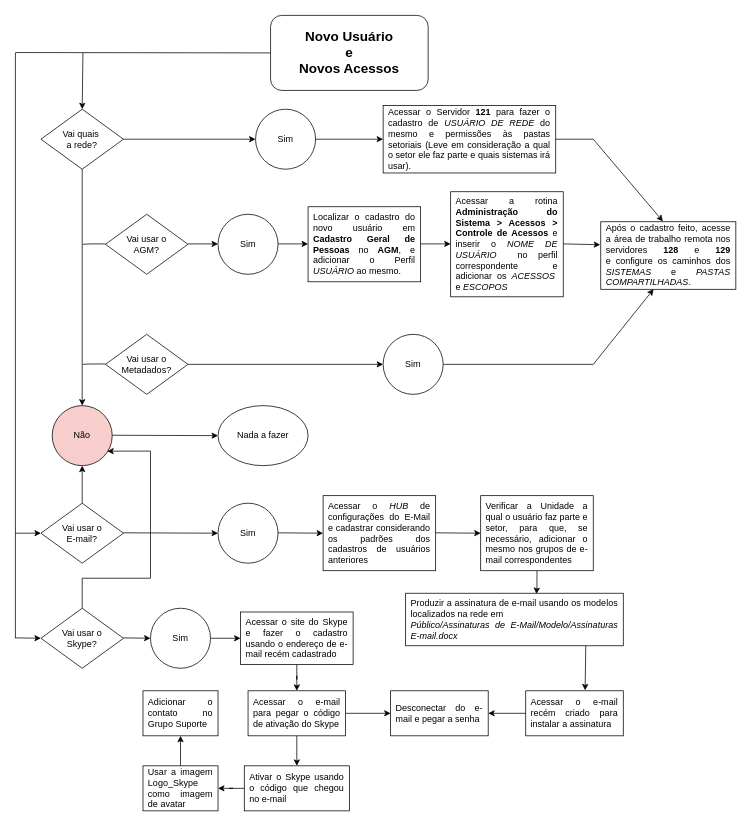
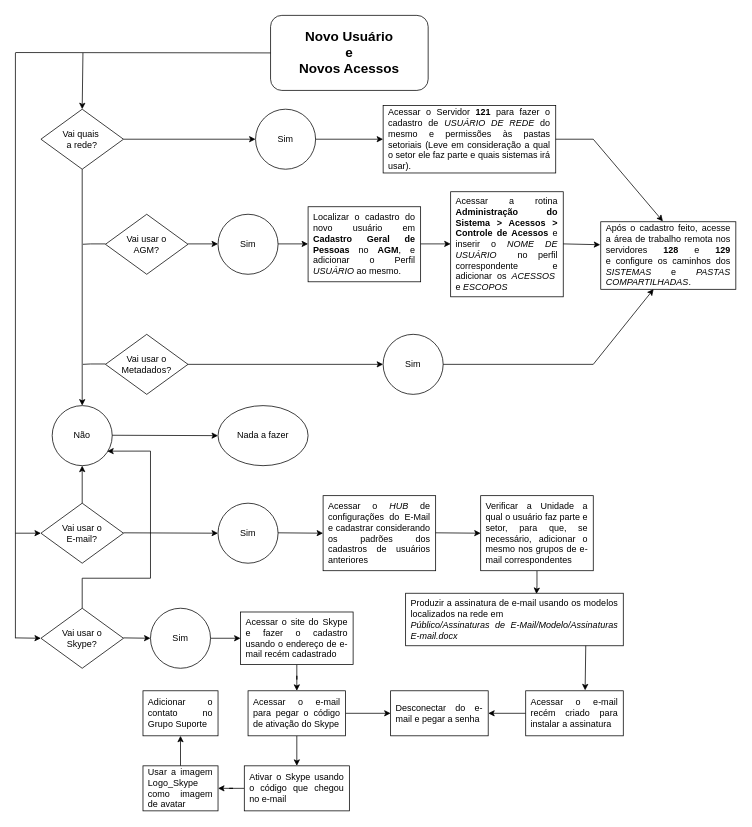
  <mxCell id="0" />
  <mxCell id="1" parent="0" />
  <mxCell id="2" value="Vai usar o&lt;br&gt;AGM?" style="rhombus;whiteSpace=wrap;html=1;" vertex="1" parent="1"><mxGeometry x="140" y="285" width="110" height="80" as="geometry" /></mxCell>
  <mxCell id="3" value="" style="endArrow=classic;html=1;rounded=0;exitX=1;exitY=0.5;exitDx=0;exitDy=0;" edge="1" parent="1" source="14"><mxGeometry width="50" height="50" relative="1" as="geometry"><mxPoint x="250" y="185" as="sourcePoint" /><mxPoint x="340" y="185" as="targetPoint" /></mxGeometry></mxCell>
  <mxCell id="4" value="Sim" style="ellipse;whiteSpace=wrap;html=1;aspect=fixed;" vertex="1" parent="1"><mxGeometry x="340" y="145" width="80" height="80" as="geometry" /></mxCell>
- <mxCell id="5" value="Não" style="ellipse;whiteSpace=wrap;html=1;aspect=fixed;fillColor=#f8cecc;" vertex="1" parent="1"><mxGeometry x="69" y="540" width="80" height="80" as="geometry" /></mxCell>
+ <mxCell id="5" value="Não" style="ellipse;whiteSpace=wrap;html=1;aspect=fixed;" vertex="1" parent="1"><mxGeometry x="69" y="540" width="80" height="80" as="geometry" /></mxCell>
  <mxCell id="6" value="Vai usar o Metadados?" style="rhombus;whiteSpace=wrap;html=1;" vertex="1" parent="1"><mxGeometry x="140" y="445" width="110" height="80" as="geometry" /></mxCell>
  <mxCell id="7" value="" style="endArrow=classic;html=1;rounded=0;" edge="1" parent="1"><mxGeometry width="50" height="50" relative="1" as="geometry"><mxPoint x="250" y="324.5" as="sourcePoint" /><mxPoint x="290" y="324.5" as="targetPoint" /></mxGeometry></mxCell>
  <mxCell id="8" value="Sim" style="ellipse;whiteSpace=wrap;html=1;aspect=fixed;" vertex="1" parent="1"><mxGeometry x="290" y="285" width="80" height="80" as="geometry" /></mxCell>
  <mxCell id="9" value="Vai usar o&lt;br&gt;E-mail?" style="rhombus;whiteSpace=wrap;html=1;" vertex="1" parent="1"><mxGeometry x="54" y="670" width="110" height="80" as="geometry" /></mxCell>
  <mxCell id="10" value="" style="endArrow=classic;html=1;rounded=0;exitX=1;exitY=0.5;exitDx=0;exitDy=0;entryX=0;entryY=0.5;entryDx=0;entryDy=0;" edge="1" parent="1" source="4" target="15"><mxGeometry width="50" height="50" relative="1" as="geometry"><mxPoint x="480" y="185" as="sourcePoint" /><mxPoint x="480" y="185" as="targetPoint" /></mxGeometry></mxCell>
  <mxCell id="11" value="&lt;div style=&quot;text-align: justify;&quot;&gt;&lt;span style=&quot;background-color: initial;&quot;&gt;Localizar o cadastro do novo usuário em &lt;b&gt;Cadastro Geral de Pessoas &lt;/b&gt;no &lt;b&gt;AGM&lt;/b&gt;, e adicionar&amp;nbsp;o Perfil &lt;i&gt;USUÁRIO&lt;/i&gt;&amp;nbsp;ao mesmo.&lt;/span&gt;&lt;/div&gt;" style="rounded=0;whiteSpace=wrap;html=1;perimeterSpacing=0;spacingLeft=4;spacingRight=4;spacing=4;spacingTop=4;spacingBottom=4;" vertex="1" parent="1"><mxGeometry x="410" y="275" width="150" height="100" as="geometry" /></mxCell>
  <mxCell id="12" value="" style="endArrow=classic;html=1;rounded=0;" edge="1" parent="1"><mxGeometry width="50" height="50" relative="1" as="geometry"><mxPoint x="560" y="324.5" as="sourcePoint" /><mxPoint x="600" y="324.5" as="targetPoint" /></mxGeometry></mxCell>
  <mxCell id="13" value="&lt;div style=&quot;text-align: justify;&quot;&gt;Acessar a rotina &lt;b&gt;Administração do Sistema &amp;gt; Acessos &amp;gt; Controle de Acessos&lt;/b&gt;&amp;nbsp;e inserir o &lt;i&gt;NOME DE USUÁRIO&lt;/i&gt;&amp;nbsp; no perfil correspondente e adicionar os &lt;i&gt;ACESSOS&amp;nbsp; &lt;/i&gt;e &lt;i&gt;ESCOPOS&lt;/i&gt;&lt;/div&gt;" style="rounded=0;whiteSpace=wrap;html=1;perimeterSpacing=0;spacingLeft=4;spacingRight=4;spacing=4;spacingTop=4;spacingBottom=4;" vertex="1" parent="1"><mxGeometry x="600" y="255" width="150" height="140" as="geometry" /></mxCell>
  <mxCell id="14" value="Vai quais&amp;nbsp;&lt;br&gt;a rede?" style="rhombus;whiteSpace=wrap;html=1;" vertex="1" parent="1"><mxGeometry x="54" y="145" width="110" height="80" as="geometry" /></mxCell>
  <mxCell id="15" value="&lt;div style=&quot;text-align: justify;&quot;&gt;Acessar o Servidor &lt;b&gt;121&lt;/b&gt;&amp;nbsp;para fazer o cadastro de &lt;i&gt;USUÁRIO DE REDE&lt;/i&gt;&amp;nbsp;do mesmo e permissões às pastas setoriais (Leve em consideração a qual o setor ele faz parte e quais sistemas irá usar).&amp;nbsp;&lt;/div&gt;" style="rounded=0;whiteSpace=wrap;html=1;perimeterSpacing=0;spacingLeft=4;spacingRight=4;spacing=4;spacingTop=4;spacingBottom=4;" vertex="1" parent="1"><mxGeometry x="510" y="140" width="230" height="90" as="geometry" /></mxCell>
  <mxCell id="16" value="&lt;div style=&quot;text-align: justify;&quot;&gt;Após o cadastro feito, acesse a área de trabalho remota nos servidores&amp;nbsp;&lt;b&gt;128&lt;/b&gt; e &lt;b&gt;129 &lt;/b&gt;e&amp;nbsp;configure os caminhos dos &lt;i&gt;SISTEMAS&lt;/i&gt;&amp;nbsp;e &lt;i&gt;PASTAS COMPARTILHADAS&lt;/i&gt;.&lt;br&gt;&lt;/div&gt;" style="rounded=0;whiteSpace=wrap;html=1;perimeterSpacing=0;spacingLeft=4;spacingRight=4;spacing=4;spacingTop=4;spacingBottom=4;" vertex="1" parent="1"><mxGeometry x="800" y="295" width="180" height="90" as="geometry" /></mxCell>
  <mxCell id="17" value="" style="endArrow=classic;html=1;rounded=0;" edge="1" parent="1"><mxGeometry width="50" height="50" relative="1" as="geometry"><mxPoint x="370" y="324.5" as="sourcePoint" /><mxPoint x="410" y="324.5" as="targetPoint" /></mxGeometry></mxCell>
  <mxCell id="18" value="" style="endArrow=classic;html=1;rounded=0;entryX=0;entryY=0.5;entryDx=0;entryDy=0;" edge="1" parent="1" target="19"><mxGeometry width="50" height="50" relative="1" as="geometry"><mxPoint x="250" y="485" as="sourcePoint" /><mxPoint x="290" y="485" as="targetPoint" /></mxGeometry></mxCell>
  <mxCell id="19" value="Sim" style="ellipse;whiteSpace=wrap;html=1;aspect=fixed;" vertex="1" parent="1"><mxGeometry x="510" y="445" width="80" height="80" as="geometry" /></mxCell>
  <mxCell id="20" value="" style="endArrow=classic;html=1;rounded=0;entryX=0.391;entryY=0.998;entryDx=0;entryDy=0;entryPerimeter=0;exitX=1;exitY=0.5;exitDx=0;exitDy=0;" edge="1" parent="1" source="19" target="16"><mxGeometry width="50" height="50" relative="1" as="geometry"><mxPoint x="600" y="485" as="sourcePoint" /><mxPoint x="840" y="485" as="targetPoint" /><Array as="points"><mxPoint x="790" y="485" /></Array></mxGeometry></mxCell>
  <mxCell id="21" value="" style="endArrow=classic;html=1;rounded=0;entryX=-0.004;entryY=0.34;entryDx=0;entryDy=0;entryPerimeter=0;" edge="1" parent="1" target="16"><mxGeometry width="50" height="50" relative="1" as="geometry"><mxPoint x="750" y="324.5" as="sourcePoint" /><mxPoint x="790" y="324.5" as="targetPoint" /></mxGeometry></mxCell>
  <mxCell id="22" value="" style="endArrow=classic;html=1;rounded=0;entryX=0.46;entryY=-0.007;entryDx=0;entryDy=0;entryPerimeter=0;exitX=1;exitY=0.5;exitDx=0;exitDy=0;" edge="1" parent="1" source="15" target="16"><mxGeometry width="50" height="50" relative="1" as="geometry"><mxPoint x="780" y="184.5" as="sourcePoint" /><mxPoint x="920" y="295" as="targetPoint" /><Array as="points"><mxPoint x="790" y="185" /></Array></mxGeometry></mxCell>
  <mxCell id="23" value="&lt;b&gt;&lt;font style=&quot;font-size: 18px;&quot;&gt;Novo Usuário&lt;br&gt;e&lt;br&gt;Novos Acessos&lt;br&gt;&lt;/font&gt;&lt;/b&gt;" style="rounded=1;whiteSpace=wrap;html=1;" vertex="1" parent="1"><mxGeometry x="360" y="20" width="210" height="100" as="geometry" /></mxCell>
  <mxCell id="24" value="" style="endArrow=none;html=1;rounded=0;entryX=0;entryY=0.5;entryDx=0;entryDy=0;" edge="1" parent="1" target="23"><mxGeometry width="50" height="50" relative="1" as="geometry"><mxPoint x="20" y="69.5" as="sourcePoint" /><mxPoint x="330" y="69.5" as="targetPoint" /></mxGeometry></mxCell>
  <mxCell id="25" value="" style="endArrow=none;html=1;rounded=0;" edge="1" parent="1"><mxGeometry width="50" height="50" relative="1" as="geometry"><mxPoint x="20" y="70" as="sourcePoint" /><mxPoint x="20" y="850" as="targetPoint" /></mxGeometry></mxCell>
  <mxCell id="26" value="" style="endArrow=classic;html=1;rounded=0;entryX=0.5;entryY=0;entryDx=0;entryDy=0;" edge="1" parent="1" target="14"><mxGeometry width="50" height="50" relative="1" as="geometry"><mxPoint x="110" y="70" as="sourcePoint" /><mxPoint x="120" y="160" as="targetPoint" /></mxGeometry></mxCell>
  <mxCell id="27" value="" style="endArrow=classic;html=1;rounded=0;entryX=0;entryY=0.5;entryDx=0;entryDy=0;" edge="1" parent="1" target="9"><mxGeometry width="50" height="50" relative="1" as="geometry"><mxPoint x="20" y="710" as="sourcePoint" /><mxPoint x="40" y="840" as="targetPoint" /></mxGeometry></mxCell>
  <mxCell id="28" value="" style="endArrow=classic;html=1;rounded=0;exitX=0.5;exitY=1;exitDx=0;exitDy=0;entryX=0.5;entryY=0;entryDx=0;entryDy=0;" edge="1" parent="1" source="14" target="5"><mxGeometry width="50" height="50" relative="1" as="geometry"><mxPoint x="108.5" y="270" as="sourcePoint" /><mxPoint x="108.5" y="590" as="targetPoint" /></mxGeometry></mxCell>
  <mxCell id="29" value="" style="endArrow=none;html=1;rounded=0;" edge="1" parent="1"><mxGeometry width="50" height="50" relative="1" as="geometry"><mxPoint x="140" y="324.5" as="sourcePoint" /><mxPoint x="110" y="325" as="targetPoint" /><Array as="points"><mxPoint x="120" y="324.5" /></Array></mxGeometry></mxCell>
  <mxCell id="30" value="" style="endArrow=none;html=1;rounded=0;" edge="1" parent="1"><mxGeometry width="50" height="50" relative="1" as="geometry"><mxPoint x="140" y="484.5" as="sourcePoint" /><mxPoint x="110" y="485" as="targetPoint" /><Array as="points"><mxPoint x="120" y="484.5" /></Array></mxGeometry></mxCell>
  <mxCell id="31" value="" style="endArrow=classic;html=1;rounded=0;" edge="1" parent="1"><mxGeometry width="50" height="50" relative="1" as="geometry"><mxPoint x="149" y="579.5" as="sourcePoint" /><mxPoint x="290" y="580" as="targetPoint" /></mxGeometry></mxCell>
  <mxCell id="32" value="Nada a fazer" style="ellipse;whiteSpace=wrap;html=1;" vertex="1" parent="1"><mxGeometry x="290" y="540" width="120" height="80" as="geometry" /></mxCell>
  <mxCell id="33" value="" style="endArrow=classic;html=1;rounded=0;entryX=0.5;entryY=1;entryDx=0;entryDy=0;exitX=0.5;exitY=0;exitDx=0;exitDy=0;" edge="1" parent="1" source="9" target="5"><mxGeometry width="50" height="50" relative="1" as="geometry"><mxPoint x="110" y="740" as="sourcePoint" /><mxPoint x="108.5" y="730" as="targetPoint" /></mxGeometry></mxCell>
  <mxCell id="34" value="" style="endArrow=classic;html=1;rounded=0;entryX=0;entryY=0.5;entryDx=0;entryDy=0;" edge="1" parent="1" target="35"><mxGeometry width="50" height="50" relative="1" as="geometry"><mxPoint x="164" y="709.5" as="sourcePoint" /><mxPoint x="305" y="710" as="targetPoint" /></mxGeometry></mxCell>
  <mxCell id="35" value="Sim" style="ellipse;whiteSpace=wrap;html=1;aspect=fixed;" vertex="1" parent="1"><mxGeometry x="290" y="670" width="80" height="80" as="geometry" /></mxCell>
  <mxCell id="36" value="&lt;div style=&quot;text-align: justify;&quot;&gt;Acessar o &lt;i&gt;HUB&lt;/i&gt;&amp;nbsp;de configurações do E-Mail e cadastrar considerando os padrões dos cadastros de usuários anteriores&lt;/div&gt;" style="rounded=0;whiteSpace=wrap;html=1;perimeterSpacing=0;spacingLeft=4;spacingRight=4;spacing=4;spacingTop=4;spacingBottom=4;" vertex="1" parent="1"><mxGeometry x="430" y="660" width="150" height="100" as="geometry" /></mxCell>
  <mxCell id="37" style="edgeStyle=orthogonalEdgeStyle;rounded=0;orthogonalLoop=1;jettySize=auto;html=1;entryX=0.601;entryY=0.014;entryDx=0;entryDy=0;entryPerimeter=0;" edge="1" parent="1" source="38" target="39"><mxGeometry relative="1" as="geometry" /></mxCell>
  <mxCell id="38" value="&lt;div style=&quot;text-align: justify;&quot;&gt;Verificar a Unidade a qual o usuário faz parte e setor, para que, se necessário, adicionar o mesmo nos grupos de e-mail correspondentes&lt;/div&gt;" style="rounded=0;whiteSpace=wrap;html=1;perimeterSpacing=0;spacingLeft=4;spacingRight=4;spacing=4;spacingTop=4;spacingBottom=4;" vertex="1" parent="1"><mxGeometry x="640" y="660" width="150" height="100" as="geometry" /></mxCell>
  <mxCell id="39" value="&lt;div style=&quot;text-align: justify;&quot;&gt;Produzir a assinatura de e-mail usando os modelos localizados na rede em&lt;/div&gt;&lt;div style=&quot;text-align: justify;&quot;&gt;&lt;i style=&quot;&quot;&gt;Público/Assinaturas de E-Mail/Modelo/Assinaturas E-mail.docx&lt;/i&gt;&lt;/div&gt;" style="rounded=0;whiteSpace=wrap;html=1;perimeterSpacing=0;spacingLeft=4;spacingRight=4;spacing=4;spacingTop=4;spacingBottom=4;" vertex="1" parent="1"><mxGeometry x="540" y="790" width="290" height="70" as="geometry" /></mxCell>
  <mxCell id="40" value="" style="endArrow=classic;html=1;rounded=0;entryX=0;entryY=0.5;entryDx=0;entryDy=0;" edge="1" parent="1" target="36"><mxGeometry width="50" height="50" relative="1" as="geometry"><mxPoint x="370" y="709.5" as="sourcePoint" /><mxPoint x="410" y="709.5" as="targetPoint" /></mxGeometry></mxCell>
  <mxCell id="41" value="" style="endArrow=classic;html=1;rounded=0;entryX=0;entryY=0.5;entryDx=0;entryDy=0;" edge="1" parent="1"><mxGeometry width="50" height="50" relative="1" as="geometry"><mxPoint x="580" y="709.5" as="sourcePoint" /><mxPoint x="640" y="710" as="targetPoint" /></mxGeometry></mxCell>
  <mxCell id="42" style="edgeStyle=orthogonalEdgeStyle;rounded=0;orthogonalLoop=1;jettySize=auto;html=1;entryX=1;entryY=0.5;entryDx=0;entryDy=0;" edge="1" parent="1" source="43" target="44"><mxGeometry relative="1" as="geometry" /></mxCell>
  <mxCell id="43" value="&lt;div style=&quot;text-align: justify;&quot;&gt;Acessar o e-mail recém criado para instalar a assinatura&lt;/div&gt;" style="rounded=0;whiteSpace=wrap;html=1;perimeterSpacing=0;spacingLeft=4;spacingRight=4;spacing=4;spacingTop=4;spacingBottom=4;" vertex="1" parent="1"><mxGeometry x="700" y="920" width="130" height="60" as="geometry" /></mxCell>
  <mxCell id="44" value="&lt;div style=&quot;text-align: justify;&quot;&gt;Desconectar do e-mail e pegar a senha&lt;/div&gt;" style="rounded=0;whiteSpace=wrap;html=1;perimeterSpacing=0;spacingLeft=4;spacingRight=4;spacing=4;spacingTop=4;spacingBottom=4;" vertex="1" parent="1"><mxGeometry x="520" y="920" width="130" height="60" as="geometry" /></mxCell>
  <mxCell id="45" style="edgeStyle=orthogonalEdgeStyle;rounded=0;orthogonalLoop=1;jettySize=auto;html=1;entryX=0.917;entryY=0.758;entryDx=0;entryDy=0;entryPerimeter=0;" edge="1" parent="1" source="46" target="5"><mxGeometry relative="1" as="geometry"><mxPoint x="170" y="610" as="targetPoint" /><Array as="points"><mxPoint x="109" y="770" /><mxPoint x="200" y="770" /><mxPoint x="200" y="601" /></Array></mxGeometry></mxCell>
  <mxCell id="46" value="Vai usar o&lt;br&gt;Skype?" style="rhombus;whiteSpace=wrap;html=1;" vertex="1" parent="1"><mxGeometry x="54" y="810" width="110" height="80" as="geometry" /></mxCell>
  <mxCell id="47" value="" style="endArrow=classic;html=1;rounded=0;entryX=0;entryY=0.5;entryDx=0;entryDy=0;" edge="1" parent="1"><mxGeometry width="50" height="50" relative="1" as="geometry"><mxPoint x="164" y="849.5" as="sourcePoint" /><mxPoint x="200" y="850" as="targetPoint" /></mxGeometry></mxCell>
  <mxCell id="48" value="" style="endArrow=classic;html=1;rounded=0;entryX=0;entryY=0.5;entryDx=0;entryDy=0;" edge="1" parent="1"><mxGeometry width="50" height="50" relative="1" as="geometry"><mxPoint x="20" y="849.5" as="sourcePoint" /><mxPoint x="54" y="850" as="targetPoint" /></mxGeometry></mxCell>
  <mxCell id="49" style="edgeStyle=orthogonalEdgeStyle;rounded=0;orthogonalLoop=1;jettySize=auto;html=1;entryX=0.5;entryY=0;entryDx=0;entryDy=0;" edge="1" parent="1" source="50" target="57"><mxGeometry relative="1" as="geometry" /></mxCell>
  <mxCell id="50" value="&lt;div style=&quot;text-align: justify;&quot;&gt;Acessar o site do Skype e fazer o cadastro usando o endereço de e-mail recém cadastrado&lt;/div&gt;" style="rounded=0;whiteSpace=wrap;html=1;perimeterSpacing=0;spacingLeft=4;spacingRight=4;spacing=4;spacingTop=4;spacingBottom=4;" vertex="1" parent="1"><mxGeometry x="320" y="815" width="150" height="70" as="geometry" /></mxCell>
  <mxCell id="51" style="edgeStyle=orthogonalEdgeStyle;rounded=0;orthogonalLoop=1;jettySize=auto;html=1;entryX=1;entryY=0.5;entryDx=0;entryDy=0;" edge="1" parent="1" source="52" target="59"><mxGeometry relative="1" as="geometry" /></mxCell>
  <mxCell id="52" value="&lt;div style=&quot;text-align: justify;&quot;&gt;Ativar o Skype usando o código que chegou no e-mail&lt;/div&gt;" style="rounded=0;whiteSpace=wrap;html=1;perimeterSpacing=0;spacingLeft=4;spacingRight=4;spacing=4;spacingTop=4;spacingBottom=4;" vertex="1" parent="1"><mxGeometry x="325" y="1020" width="140" height="60" as="geometry" /></mxCell>
  <mxCell id="53" style="edgeStyle=orthogonalEdgeStyle;rounded=0;orthogonalLoop=1;jettySize=auto;html=1;entryX=0;entryY=0.5;entryDx=0;entryDy=0;" edge="1" parent="1" source="54" target="50"><mxGeometry relative="1" as="geometry" /></mxCell>
  <mxCell id="54" value="Sim" style="ellipse;whiteSpace=wrap;html=1;aspect=fixed;" vertex="1" parent="1"><mxGeometry x="200" y="810" width="80" height="80" as="geometry" /></mxCell>
  <mxCell id="55" style="edgeStyle=orthogonalEdgeStyle;rounded=0;orthogonalLoop=1;jettySize=auto;html=1;entryX=0.5;entryY=0;entryDx=0;entryDy=0;" edge="1" parent="1" source="57" target="52"><mxGeometry relative="1" as="geometry" /></mxCell>
  <mxCell id="56" style="edgeStyle=orthogonalEdgeStyle;rounded=0;orthogonalLoop=1;jettySize=auto;html=1;entryX=0;entryY=0.5;entryDx=0;entryDy=0;" edge="1" parent="1" source="57" target="44"><mxGeometry relative="1" as="geometry" /></mxCell>
  <mxCell id="57" value="&lt;div style=&quot;text-align: justify;&quot;&gt;Acessar o e-mail para pegar o código de ativação do Skype&lt;/div&gt;" style="rounded=0;whiteSpace=wrap;html=1;perimeterSpacing=0;spacingLeft=4;spacingRight=4;spacing=4;spacingTop=4;spacingBottom=4;" vertex="1" parent="1"><mxGeometry x="330" y="920" width="130" height="60" as="geometry" /></mxCell>
  <mxCell id="58" style="edgeStyle=orthogonalEdgeStyle;rounded=0;orthogonalLoop=1;jettySize=auto;html=1;entryX=0.5;entryY=1;entryDx=0;entryDy=0;" edge="1" parent="1" source="59" target="60"><mxGeometry relative="1" as="geometry" /></mxCell>
  <mxCell id="59" value="&lt;div style=&quot;text-align: justify;&quot;&gt;Usar a imagem Logo_Skype como imagem de avatar&lt;/div&gt;" style="rounded=0;whiteSpace=wrap;html=1;perimeterSpacing=0;spacingLeft=4;spacingRight=4;spacing=4;spacingTop=4;spacingBottom=4;" vertex="1" parent="1"><mxGeometry x="190" y="1020" width="100" height="60" as="geometry" /></mxCell>
  <mxCell id="60" value="&lt;div style=&quot;text-align: justify;&quot;&gt;Adicionar o contato no Grupo Suporte&lt;/div&gt;" style="rounded=0;whiteSpace=wrap;html=1;perimeterSpacing=0;spacingLeft=4;spacingRight=4;spacing=4;spacingTop=4;spacingBottom=4;" vertex="1" parent="1"><mxGeometry x="190" y="920" width="100" height="60" as="geometry" /></mxCell>
  <mxCell id="61" value="" style="endArrow=classic;html=1;rounded=0;entryX=0.609;entryY=-0.01;entryDx=0;entryDy=0;entryPerimeter=0;" edge="1" parent="1" target="43"><mxGeometry width="50" height="50" relative="1" as="geometry"><mxPoint x="780" y="860" as="sourcePoint" /><mxPoint x="780" y="890" as="targetPoint" /></mxGeometry></mxCell>
